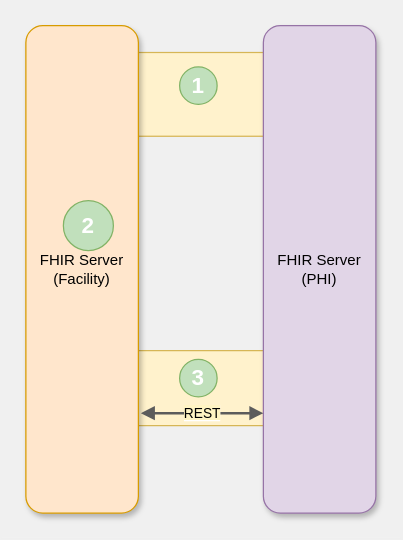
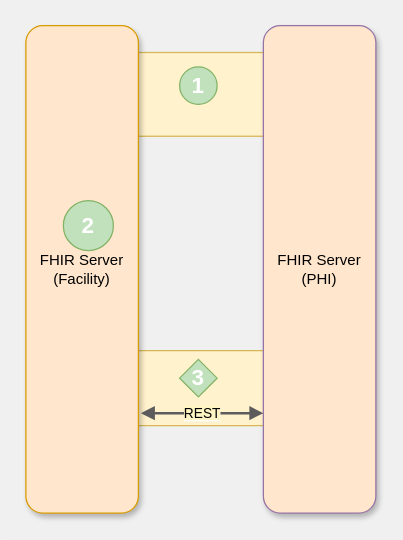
  <mxCell id="0" />
  <mxCell id="1" parent="0" />
  <mxCell id="2" value="" style="rounded=0;whiteSpace=wrap;html=1;fillColor=#fff2cc;strokeColor=#d6b656;" parent="1" vertex="1"><mxGeometry x="100" y="280" width="120" height="60" as="geometry" /></mxCell>
  <mxCell id="3" value="" style="rounded=0;whiteSpace=wrap;html=1;fillColor=#fff2cc;strokeColor=#d6b656;" parent="1" vertex="1"><mxGeometry x="100" y="41.5" width="120" height="67" as="geometry" /></mxCell>
- <mxCell id="4" value="FHIR&amp;nbsp;Server (PHI)" style="rounded=1;whiteSpace=wrap;html=1;fillColor=#e1d5e7;shadow=1;strokeColor=#9673a6;" parent="1" vertex="1"><mxGeometry y="20" width="90" height="390" as="geometry" x="210" /></mxCell>
+ <mxCell id="4" value="FHIR&amp;nbsp;Server (PHI)" style="rounded=1;whiteSpace=wrap;html=1;fillColor=#ffe6cc;shadow=1;strokeColor=#9673a6;" parent="1" vertex="1"><mxGeometry y="20" width="90" height="390" as="geometry" x="210" /></mxCell>
  <mxCell id="5" value="FHIR&amp;nbsp;Server (Facility)" style="rounded=1;whiteSpace=wrap;html=1;fillColor=#ffe6cc;shadow=1;strokeColor=#d79b00;" parent="1" vertex="1"><mxGeometry x="20" y="20" width="90" height="390" as="geometry" /></mxCell>
  <mxCell id="6" value="&lt;h2&gt;&lt;font color=&quot;#ffffff&quot;&gt;1&lt;/font&gt;&lt;/h2&gt;" style="ellipse;whiteSpace=wrap;html=1;aspect=fixed;strokeColor=#82b366;fillColor=#C1E0BC;" parent="1" vertex="1"><mxGeometry x="143" y="53" width="30" height="30" as="geometry" /></mxCell>
  <mxCell id="7" value="&lt;h2&gt;&lt;font color=&quot;#ffffff&quot;&gt;2&lt;/font&gt;&lt;/h2&gt;" style="ellipse;whiteSpace=wrap;html=1;aspect=fixed;strokeColor=#82b366;fillColor=#C1E0BC;" parent="1" vertex="1"><mxGeometry x="50" y="160" width="40" height="40" as="geometry" /></mxCell>
- <mxCell id="8" value="&lt;h2&gt;&lt;font color=&quot;#ffffff&quot;&gt;3&lt;/font&gt;&lt;/h2&gt;" style="ellipse;whiteSpace=wrap;html=1;aspect=fixed;strokeColor=#82b366;fillColor=#C1E0BC;" parent="1" vertex="1"><mxGeometry x="143" y="287" width="30" height="30" as="geometry" /></mxCell>
+ <mxCell id="8" value="&lt;h2&gt;&lt;font color=&quot;#ffffff&quot;&gt;3&lt;/font&gt;&lt;/h2&gt;" style="rhombus;whiteSpace=wrap;html=1;aspect=fixed;strokeColor=#82b366;fillColor=#C1E0BC;" parent="1" vertex="1"><mxGeometry x="143" y="287" width="30" height="30" as="geometry" /></mxCell>
  <mxCell id="9" value="&lt;span style=&quot;background-color: rgb(255 , 244 , 195)&quot;&gt;REST&lt;/span&gt;" style="edgeStyle=orthogonalEdgeStyle;rounded=0;orthogonalLoop=1;jettySize=auto;html=1;exitX=1.011;exitY=0.2;exitDx=0;exitDy=0;entryX=-0.011;entryY=0.2;entryDx=0;entryDy=0;entryPerimeter=0;exitPerimeter=0;shadow=0;sketch=0;startArrow=block;startFill=1;strokeWidth=2;endArrow=block;endFill=1;strokeColor=#5C5C5C;" edge="1" parent="1"><mxGeometry relative="1" as="geometry"><mxPoint x="111.99" y="330" as="sourcePoint" /><mxPoint x="210.01" y="330" as="targetPoint" /><Array as="points"><mxPoint x="193" y="330" /><mxPoint x="193" y="330" /></Array></mxGeometry></mxCell>
